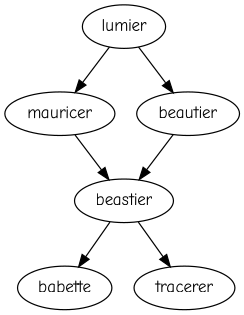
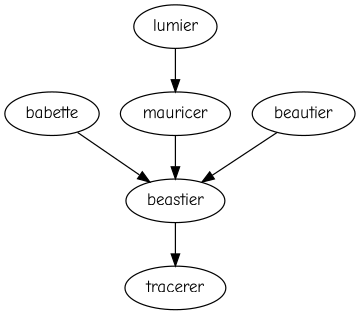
  digraph {
    fontname="Comic Neue"
    node [fontname="Comic Neue"]
    edge [fontname="Comic Neue"]
    babette
    beastier
    tracerer
    mauricer
    beautier
    lumier
-   beastier -> babette
+   babette -> beastier
    beastier -> tracerer
    mauricer -> beastier
    beautier -> beastier
    lumier -> mauricer
-   lumier -> beautier
  }
